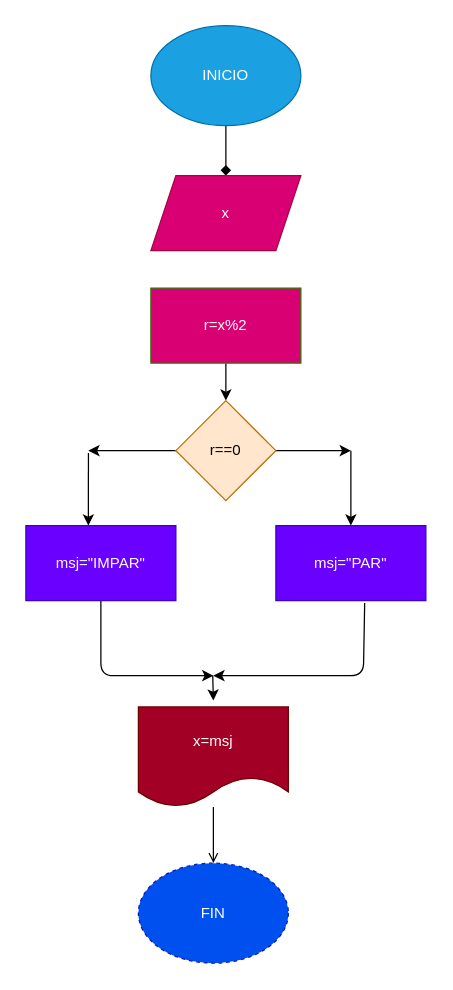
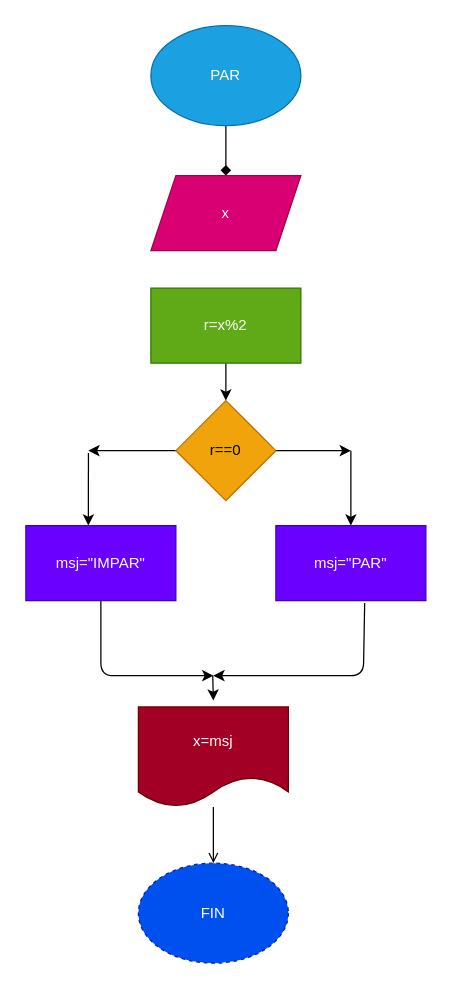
  <mxCell id="0" />
  <mxCell id="1" parent="0" />
  <mxCell id="2" value="" style="edgeStyle=none;html=1;endArrow=diamond;" edge="1" parent="1" source="3" target="4"><mxGeometry relative="1" as="geometry" /></mxCell>
- <mxCell id="3" value="INICIO" style="ellipse;whiteSpace=wrap;html=1;fillColor=#1ba1e2;fontColor=#ffffff;strokeColor=#006EAF;" vertex="1" parent="1"><mxGeometry x="120" y="20" width="120" height="80" as="geometry" /></mxCell>
+ <mxCell id="3" value="PAR" style="ellipse;whiteSpace=wrap;html=1;fillColor=#1ba1e2;fontColor=#ffffff;strokeColor=#006EAF;" vertex="1" parent="1"><mxGeometry x="120" y="20" width="120" height="80" as="geometry" /></mxCell>
  <mxCell id="4" value="x" style="shape=parallelogram;perimeter=parallelogramPerimeter;whiteSpace=wrap;html=1;fixedSize=1;fillColor=#d80073;fontColor=#ffffff;strokeColor=#A50040;" vertex="1" parent="1"><mxGeometry x="120" y="140" width="120" height="60" as="geometry" /></mxCell>
  <mxCell id="5" value="" style="edgeStyle=none;html=1;" edge="1" parent="1" source="6" target="12"><mxGeometry relative="1" as="geometry" /></mxCell>
- <mxCell id="6" value="r=x%2" style="whiteSpace=wrap;html=1;fillColor=#d80073;fontColor=#ffffff;strokeColor=#2D7600;" vertex="1" parent="1"><mxGeometry x="120" y="230" width="120" height="60" as="geometry" /></mxCell>
+ <mxCell id="6" value="r=x%2" style="whiteSpace=wrap;html=1;fillColor=#60a917;fontColor=#ffffff;strokeColor=#2D7600;" vertex="1" parent="1"><mxGeometry x="120" y="230" width="120" height="60" as="geometry" /></mxCell>
  <mxCell id="7" value="FIN" style="ellipse;whiteSpace=wrap;html=1;fillColor=#0050ef;fontColor=#ffffff;strokeColor=#001DBC;dashed=1;" vertex="1" parent="1"><mxGeometry x="110" y="690" width="120" height="80" as="geometry" /></mxCell>
  <mxCell id="8" style="edgeStyle=none;html=1;endArrow=open;" edge="1" parent="1" source="9" target="7"><mxGeometry relative="1" as="geometry" /></mxCell>
  <mxCell id="9" value="x=msj" style="shape=document;whiteSpace=wrap;html=1;boundedLbl=1;fillColor=#a20025;fontColor=#ffffff;strokeColor=#6F0000;" vertex="1" parent="1"><mxGeometry x="110" y="565" width="120" height="80" as="geometry" /></mxCell>
  <mxCell id="10" style="edgeStyle=none;html=1;" edge="1" parent="1" source="12"><mxGeometry relative="1" as="geometry"><mxPoint x="280" y="360" as="targetPoint" /></mxGeometry></mxCell>
  <mxCell id="11" style="edgeStyle=none;html=1;" edge="1" parent="1" source="12"><mxGeometry relative="1" as="geometry"><mxPoint x="70" y="360" as="targetPoint" /></mxGeometry></mxCell>
- <mxCell id="12" value="r==0" style="rhombus;whiteSpace=wrap;html=1;fillColor=#ffe6cc;strokeColor=#BD7000;fontColor=#000000;" vertex="1" parent="1"><mxGeometry x="140" y="320" width="80" height="80" as="geometry" /></mxCell>
+ <mxCell id="12" value="r==0" style="rhombus;whiteSpace=wrap;html=1;fillColor=#f0a30a;strokeColor=#BD7000;fontColor=#000000;" vertex="1" parent="1"><mxGeometry x="140" y="320" width="80" height="80" as="geometry" /></mxCell>
  <mxCell id="13" value="" style="edgeStyle=none;html=1;" edge="1" parent="1" source="14"><mxGeometry relative="1" as="geometry"><mxPoint x="170" y="540" as="targetPoint" /><Array as="points"><mxPoint x="80" y="540" /></Array></mxGeometry></mxCell>
  <mxCell id="14" value="msj=&quot;IMPAR&quot;" style="rounded=0;whiteSpace=wrap;html=1;fillColor=#6a00ff;fontColor=#ffffff;strokeColor=#3700CC;" vertex="1" parent="1"><mxGeometry x="20" y="420" width="120" height="60" as="geometry" /></mxCell>
  <mxCell id="15" style="edgeStyle=none;html=1;exitX=0.592;exitY=1.033;exitDx=0;exitDy=0;exitPerimeter=0;" edge="1" parent="1" source="16"><mxGeometry relative="1" as="geometry"><mxPoint x="170" y="540" as="targetPoint" /><mxPoint x="290" y="490" as="sourcePoint" /><Array as="points"><mxPoint x="290" y="540" /></Array></mxGeometry></mxCell>
  <mxCell id="16" value="msj=&quot;PAR&quot;" style="rounded=0;whiteSpace=wrap;html=1;fillColor=#6a00ff;fontColor=#ffffff;strokeColor=#3700CC;" vertex="1" parent="1"><mxGeometry x="220" y="420" width="120" height="60" as="geometry" /></mxCell>
  <mxCell id="17" style="edgeStyle=none;html=1;entryX=0.5;entryY=0;entryDx=0;entryDy=0;" edge="1" parent="1" target="16"><mxGeometry relative="1" as="geometry"><mxPoint x="280" y="360" as="sourcePoint" /></mxGeometry></mxCell>
  <mxCell id="18" style="edgeStyle=none;html=1;entryX=0.433;entryY=-0.033;entryDx=0;entryDy=0;entryPerimeter=0;" edge="1" parent="1"><mxGeometry relative="1" as="geometry"><mxPoint x="70.04" y="361.98" as="sourcePoint" /><mxPoint x="70" y="420" as="targetPoint" /></mxGeometry></mxCell>
  <mxCell id="19" style="edgeStyle=none;html=1;" edge="1" parent="1"><mxGeometry relative="1" as="geometry"><mxPoint x="169.5" y="540" as="sourcePoint" /><mxPoint x="170" y="560" as="targetPoint" /></mxGeometry></mxCell>
